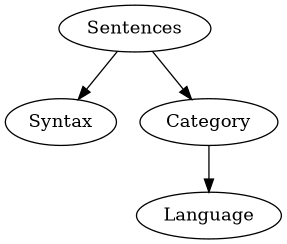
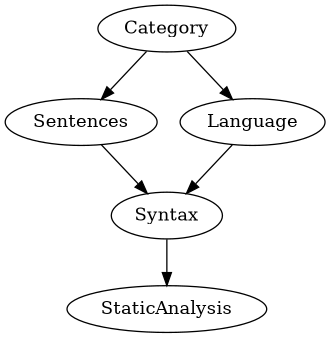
  digraph {
    rankdir=TB
+   n1 [label=StaticAnalysis]
    n2 [label=Syntax]
    n3 [label=Sentences]
    n4 [label=Category]
    n5 [label=Language]
+   n2 -> n1
    n3 -> n2
-   n3 -> n4
+   n4 -> n3
    n4 -> n5
+   n5 -> n2
  }
